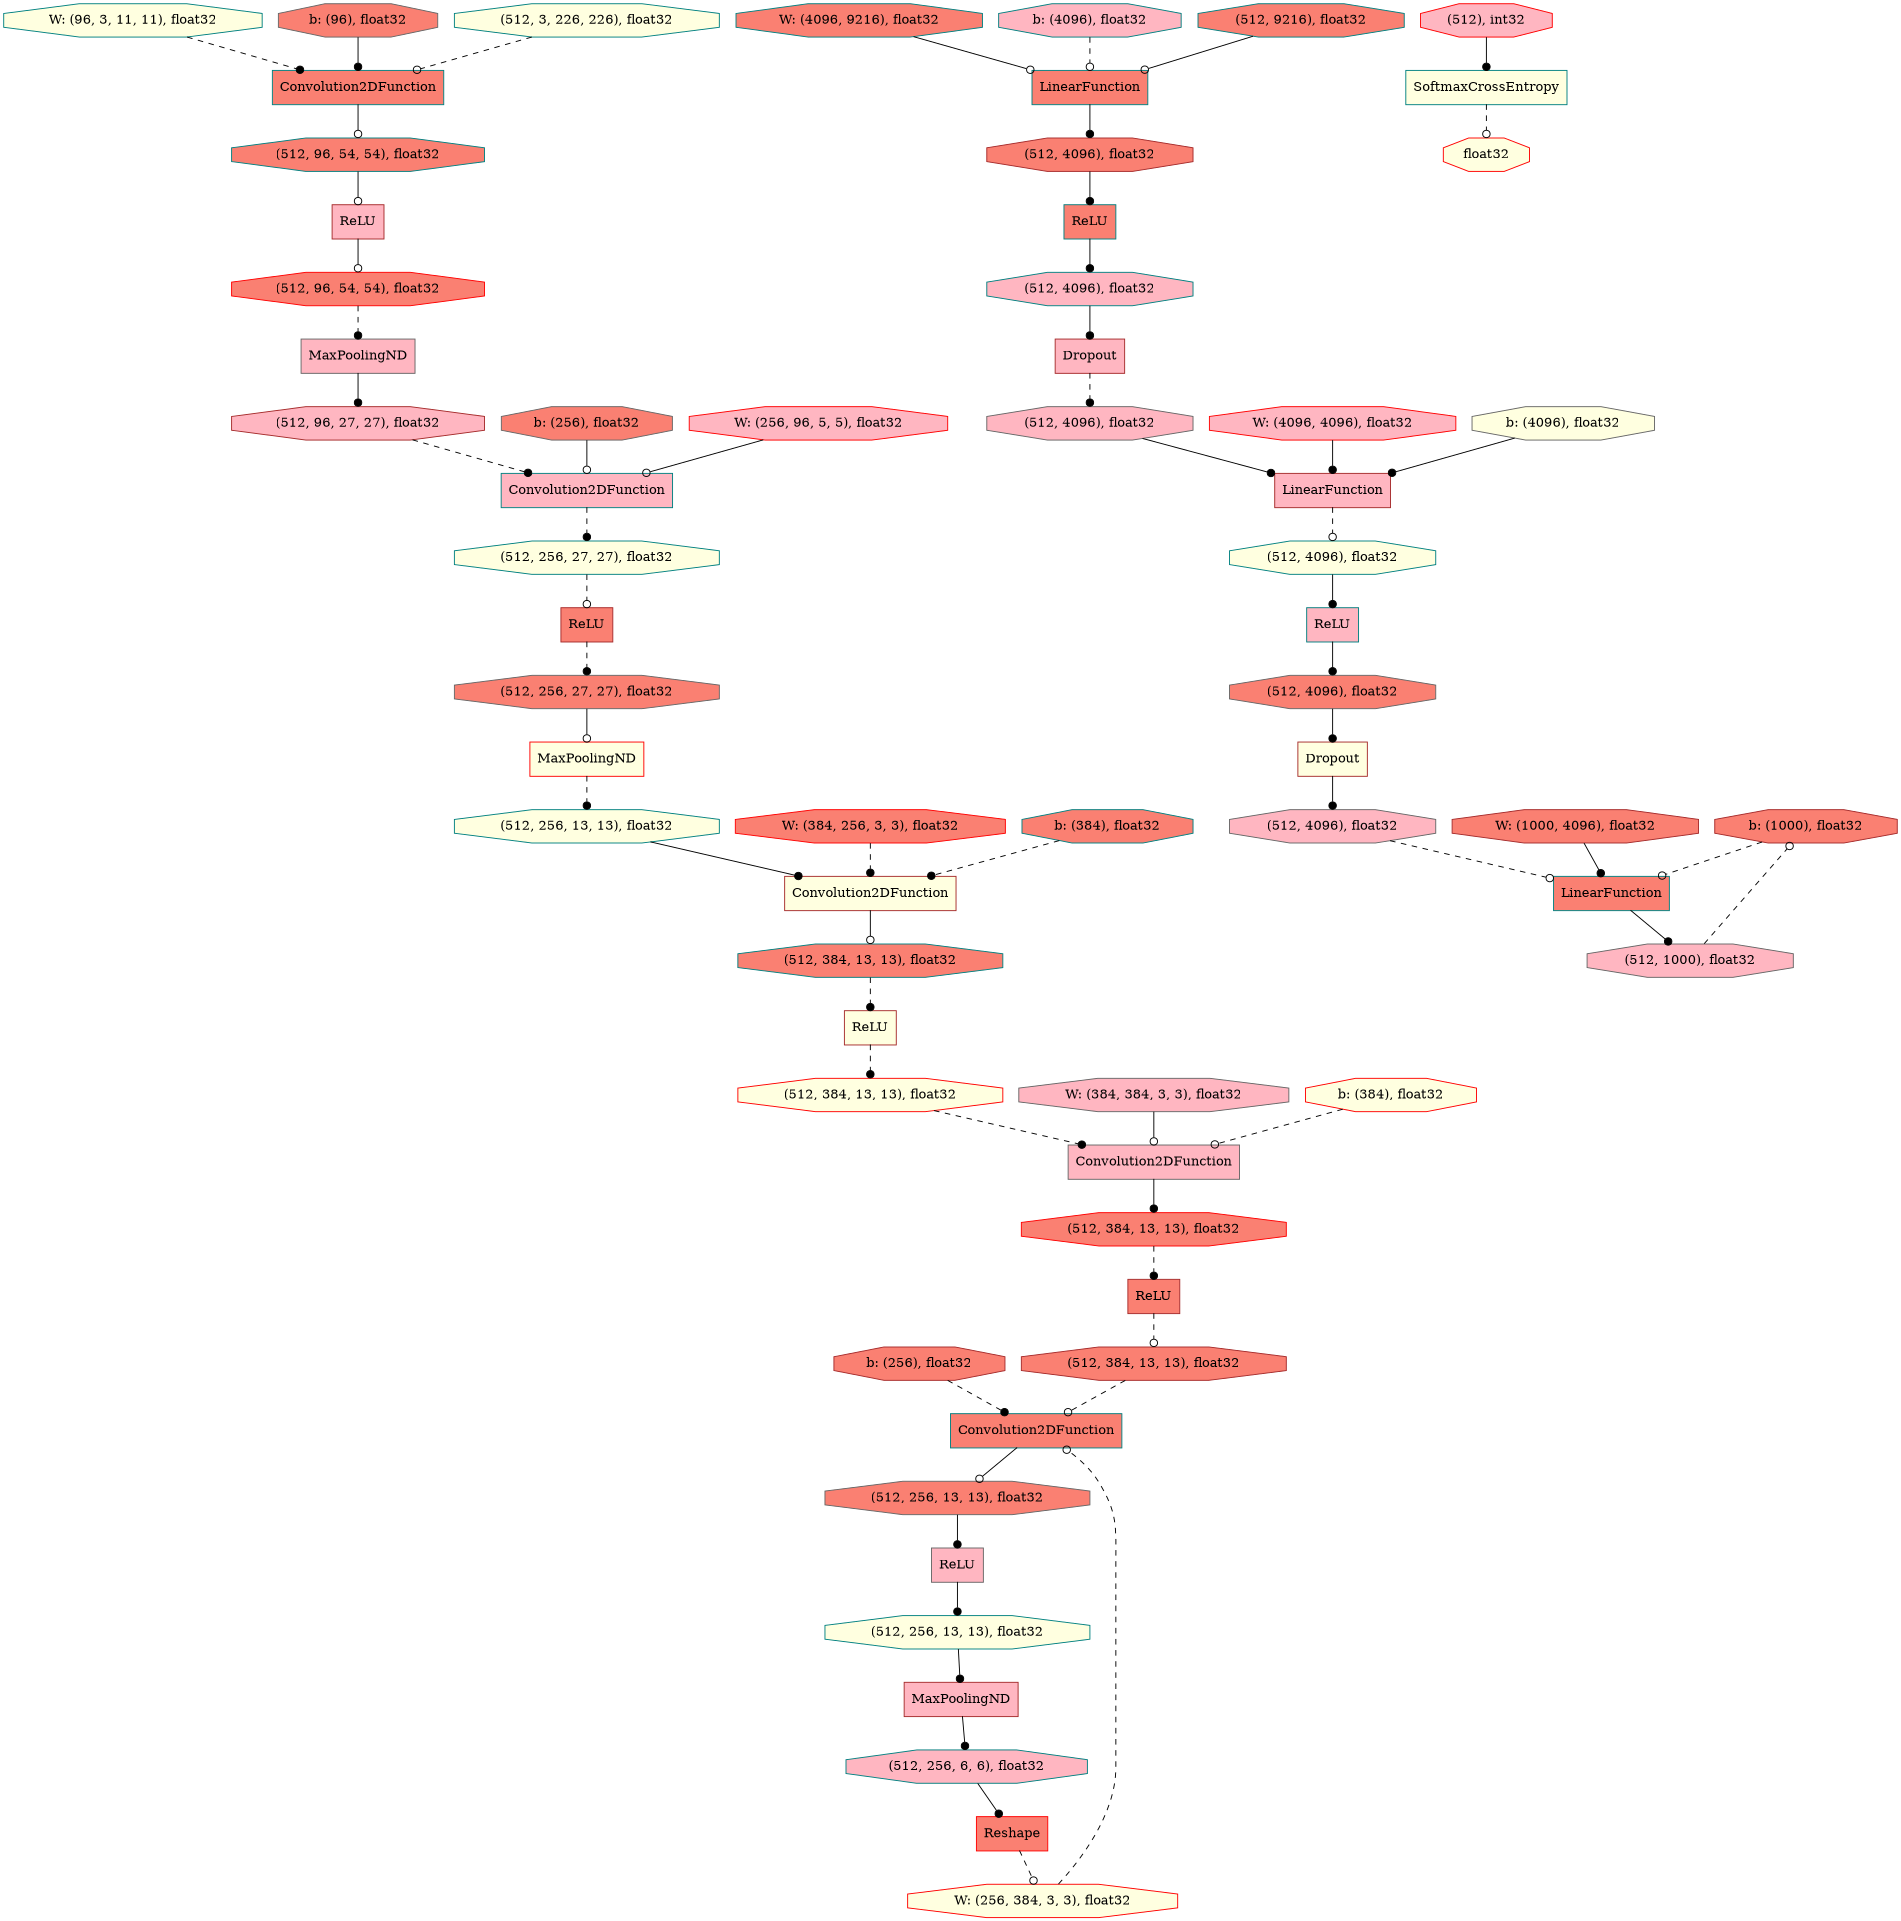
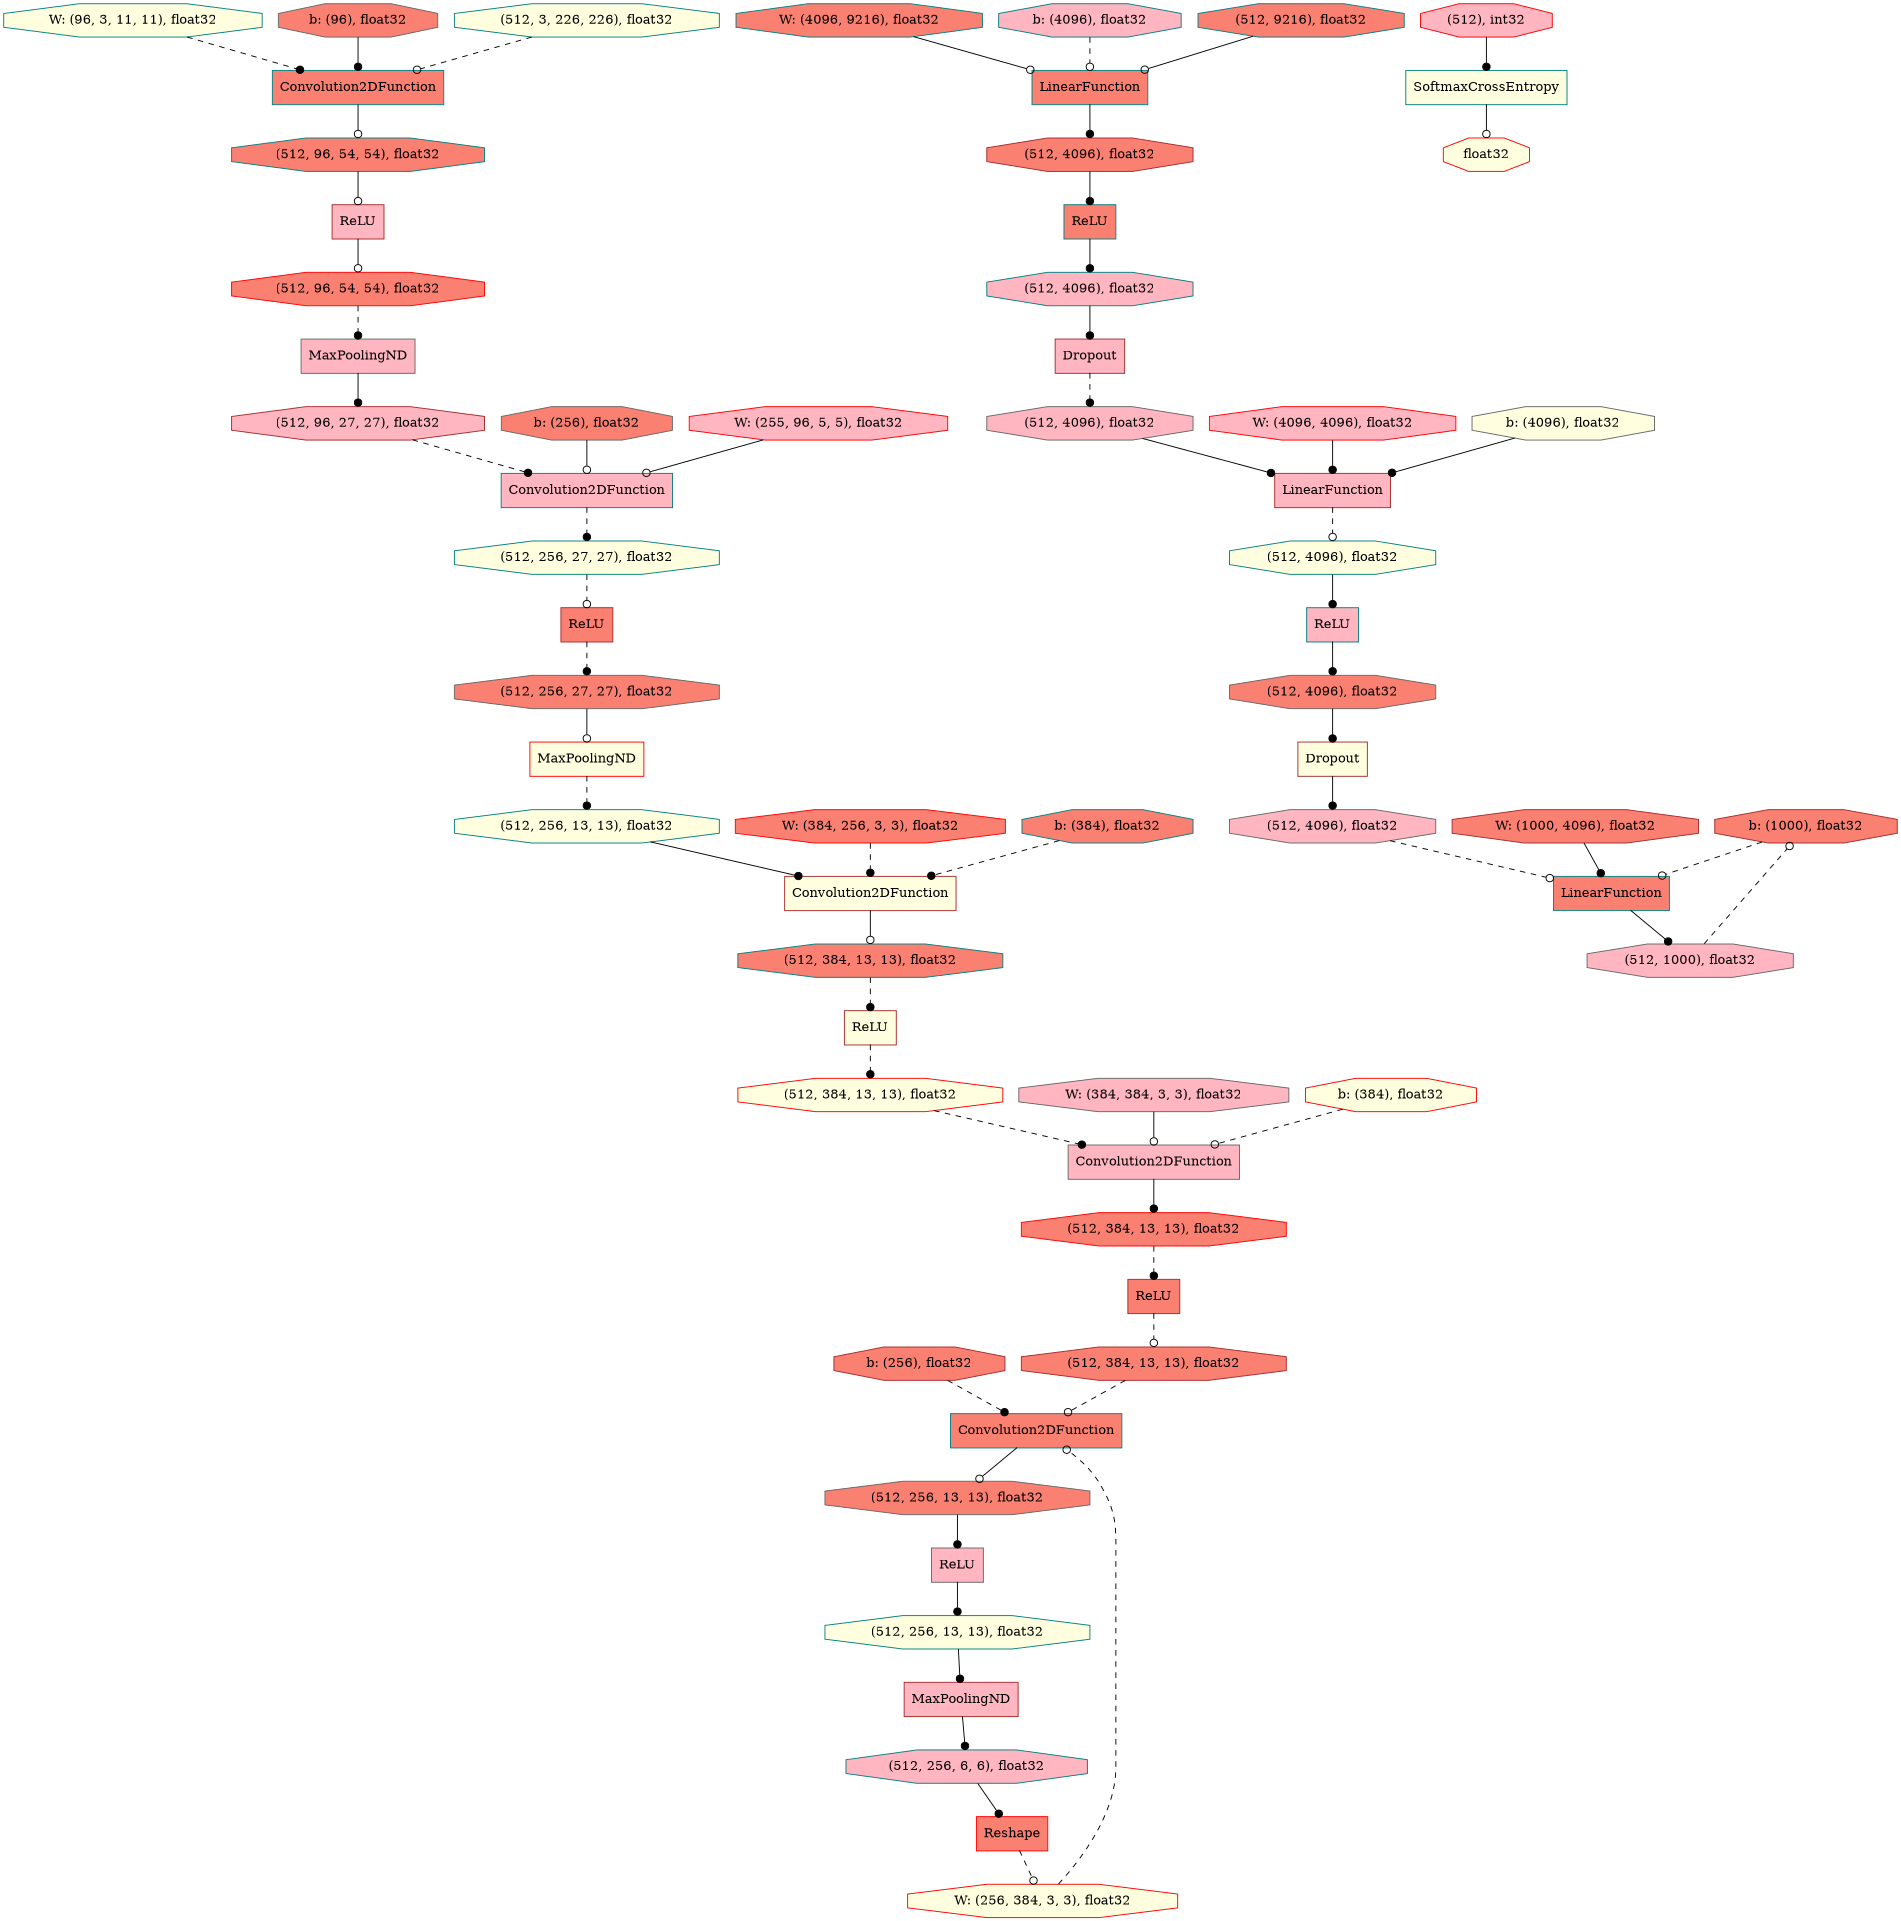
  digraph {
    fontname="DejaVu Serif"
    rankdir=TB
    node [color=teal fillcolor=salmon fontname="DejaVu Serif" shape=octagon style=filled]
    edge [arrowhead=dot fontname="DejaVu Serif" style=solid]
    n1 [color=brown label="b: (256), float32"]
    n2 [label=Convolution2DFunction shape=record]
    n3 [color=gray40 label="(512, 256, 13, 13), float32"]
    n4 [color=brown label="b: (1000), float32"]
    n5 [label=LinearFunction shape=record]
    n6 [color=gray40 fillcolor=lightpink label="(512, 1000), float32"]
    n7 [fillcolor=lightpink label=Convolution2DFunction shape=record]
    n8 [fillcolor=lightyellow label="(512, 256, 27, 27), float32"]
    n9 [color=brown label=ReLU shape=record]
    n10 [color=brown fillcolor=lightpink label="(512, 96, 27, 27), float32"]
    n11 [color=red fillcolor=lightyellow label=MaxPoolingND shape=record]
    n12 [fillcolor=lightyellow label="(512, 256, 13, 13), float32"]
    n13 [color=brown fillcolor=lightyellow label=Convolution2DFunction shape=record]
    n14 [color=gray40 label="b: (256), float32"]
    n15 [color=gray40 fillcolor=lightpink label=ReLU shape=record]
    n16 [fillcolor=lightyellow label="(512, 256, 13, 13), float32"]
    n17 [color=brown fillcolor=lightyellow label=ReLU shape=record]
    n18 [color=red fillcolor=lightyellow label="(512, 384, 13, 13), float32"]
    n19 [color=gray40 fillcolor=lightpink label=Convolution2DFunction shape=record]
    n20 [color=red fillcolor=lightyellow label=float32]
    n21 [fillcolor=lightpink label="(512, 4096), float32"]
    n22 [color=brown fillcolor=lightpink label=Dropout shape=record]
    n23 [color=gray40 fillcolor=lightpink label="(512, 4096), float32"]
    n24 [fillcolor=lightpink label=ReLU shape=record]
    n25 [color=gray40 label="(512, 4096), float32"]
    n26 [color=brown fillcolor=lightyellow label=Dropout shape=record]
    n27 [label="W: (4096, 9216), float32"]
    n28 [label=LinearFunction shape=record]
    n29 [color=brown label="(512, 4096), float32"]
    n30 [color=gray40 label="(512, 256, 27, 27), float32"]
    n31 [fillcolor=lightyellow label="W: (96, 3, 11, 11), float32"]
    n32 [label=Convolution2DFunction shape=record]
    n33 [label="(512, 96, 54, 54), float32"]
    n34 [label=ReLU shape=record]
    n35 [color=red label="W: (384, 256, 3, 3), float32"]
    n36 [label="(512, 384, 13, 13), float32"]
    n37 [color=brown fillcolor=lightpink label=MaxPoolingND shape=record]
    n38 [fillcolor=lightpink label="(512, 256, 6, 6), float32"]
    n39 [color=brown fillcolor=lightpink label=LinearFunction shape=record]
    n40 [fillcolor=lightyellow label="(512, 4096), float32"]
    n41 [color=gray40 fillcolor=lightpink label="(512, 4096), float32"]
    n42 [fillcolor=lightpink label="b: (4096), float32"]
    n43 [color=red label=Reshape shape=record]
    n44 [color=red fillcolor=lightyellow label="W: (256, 384, 3, 3), float32"]
    n45 [label="(512, 9216), float32"]
    n46 [label="b: (384), float32"]
    n47 [color=brown label=ReLU shape=record]
    n48 [color=brown label="(512, 384, 13, 13), float32"]
    n49 [color=red fillcolor=lightpink label="W: (4096, 4096), float32"]
    n50 [color=gray40 fillcolor=lightpink label=MaxPoolingND shape=record]
    n51 [color=gray40 label="b: (96), float32"]
    n52 [fillcolor=lightyellow label=SoftmaxCrossEntropy shape=record]
    n53 [color=gray40 fillcolor=lightpink label="W: (384, 384, 3, 3), float32"]
    n54 [color=red label="(512, 384, 13, 13), float32"]
    n55 [color=brown fillcolor=lightpink label=ReLU shape=record]
    n56 [fillcolor=lightyellow label="(512, 3, 226, 226), float32"]
    n57 [color=gray40 fillcolor=lightyellow label="b: (4096), float32"]
    n58 [color=red fillcolor=lightyellow label="b: (384), float32"]
    n59 [color=red label="(512, 96, 54, 54), float32"]
    n60 [color=brown label="W: (1000, 4096), float32"]
-   n61 [color=red fillcolor=lightpink label="W: (256, 96, 5, 5), float32"]
+   n61 [color=red fillcolor=lightpink label="W: (255, 96, 5, 5), float32"]
    n62 [color=red fillcolor=lightpink label="(512), int32"]
    n1 -> n2 [style=dashed]
    n2 -> n3 [arrowhead=odot]
    n3 -> n15
    n4 -> n5 [arrowhead=odot style=dashed]
    n5 -> n6
    n6 -> n4 [arrowhead=odot style=dashed]
    n7 -> n8 [style=dashed]
    n8 -> n9 [arrowhead=odot style=dashed]
    n9 -> n30 [style=dashed]
    n10 -> n7 [style=dashed]
    n11 -> n12 [style=dashed]
    n12 -> n13
    n13 -> n36 [arrowhead=odot]
    n14 -> n7 [arrowhead=odot]
    n15 -> n16
    n16 -> n37
    n17 -> n18 [style=dashed]
    n18 -> n19 [style=dashed]
    n19 -> n54
    n21 -> n22
    n22 -> n23 [style=dashed]
    n23 -> n39
    n24 -> n25
    n25 -> n26
    n26 -> n41
    n27 -> n28 [arrowhead=odot]
    n28 -> n29
    n29 -> n34
    n30 -> n11 [arrowhead=odot]
    n31 -> n32 [style=dashed]
    n32 -> n33 [arrowhead=odot]
    n33 -> n55 [arrowhead=odot]
    n34 -> n21
    n35 -> n13 [style=dashed]
    n36 -> n17 [style=dashed]
    n37 -> n38
    n38 -> n43
    n39 -> n40 [arrowhead=odot style=dashed]
    n40 -> n24
    n41 -> n5 [arrowhead=odot style=dashed]
    n42 -> n28 [arrowhead=odot style=dashed]
    n43 -> n44 [arrowhead=odot style=dashed]
    n44 -> n2 [arrowhead=odot style=dashed]
    n45 -> n28 [arrowhead=odot]
    n46 -> n13 [style=dashed]
    n47 -> n48 [arrowhead=odot style=dashed]
    n48 -> n2 [arrowhead=odot style=dashed]
    n49 -> n39
    n50 -> n10
    n51 -> n32
-   n52 -> n20 [arrowhead=odot style=dashed]
+   n52 -> n20 [arrowhead=odot]
    n53 -> n19 [arrowhead=odot]
    n54 -> n47 [style=dashed]
    n55 -> n59 [arrowhead=odot]
    n56 -> n32 [arrowhead=odot style=dashed]
    n57 -> n39
    n58 -> n19 [arrowhead=odot style=dashed]
    n59 -> n50 [style=dashed]
    n60 -> n5
    n61 -> n7 [arrowhead=odot]
    n62 -> n52
  }
